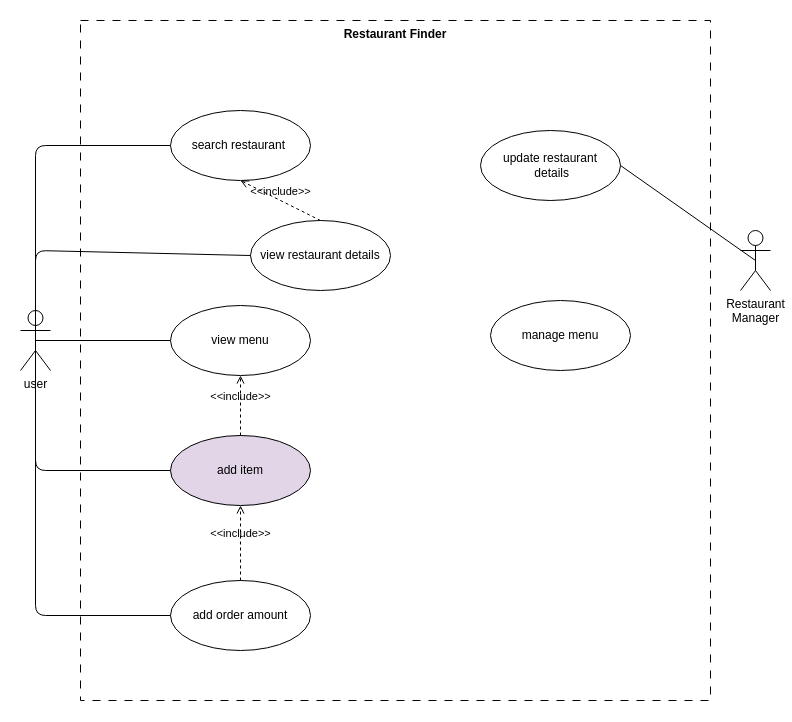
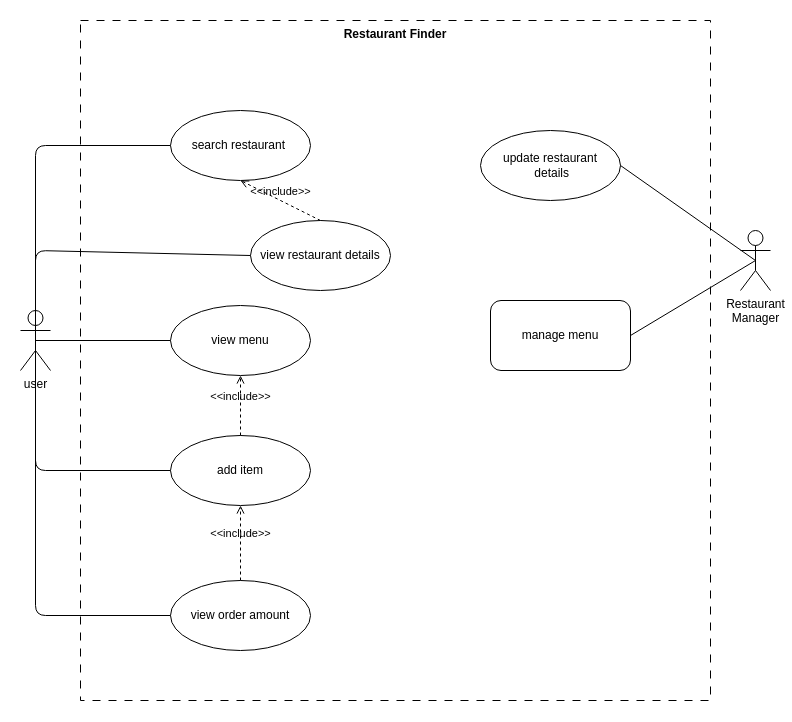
  <mxCell id="0" />
  <mxCell id="1" parent="0" />
  <mxCell id="2" value="Restaurant Finder" style="shape=rect;html=1;verticalAlign=top;fontStyle=1;whiteSpace=wrap;align=center;fillColor=none;dashed=1;dashPattern=8 8;" vertex="1" parent="1"><mxGeometry x="80" y="20" width="630" height="680" as="geometry" /></mxCell>
  <mxCell id="3" value="user" style="shape=umlActor;html=1;verticalLabelPosition=bottom;verticalAlign=top;align=center;" vertex="1" parent="1"><mxGeometry x="20" y="310" width="30" height="60" as="geometry" /></mxCell>
  <mxCell id="4" value="search restaurant&amp;nbsp;" style="ellipse;whiteSpace=wrap;html=1;" vertex="1" parent="1"><mxGeometry x="170" y="110" width="140" height="70" as="geometry" /></mxCell>
  <mxCell id="5" value="view restaurant details" style="ellipse;whiteSpace=wrap;html=1;" vertex="1" parent="1"><mxGeometry x="250" y="220" width="140" height="70" as="geometry" /></mxCell>
  <mxCell id="6" value="Restaurant&lt;div&gt;Manager&lt;/div&gt;&lt;div&gt;&lt;br&gt;&lt;/div&gt;" style="shape=umlActor;html=1;verticalLabelPosition=bottom;verticalAlign=top;align=center;" vertex="1" parent="1"><mxGeometry x="740" y="230" width="30" height="60" as="geometry" /></mxCell>
  <mxCell id="7" value="update restaurant&lt;div&gt;&amp;nbsp;details&lt;/div&gt;" style="ellipse;whiteSpace=wrap;html=1;" vertex="1" parent="1"><mxGeometry x="480" y="130" width="140" height="70" as="geometry" /></mxCell>
  <mxCell id="8" value="view menu" style="ellipse;whiteSpace=wrap;html=1;" vertex="1" parent="1"><mxGeometry x="170" y="305" width="140" height="70" as="geometry" /></mxCell>
- <mxCell id="9" value="manage menu" style="ellipse;whiteSpace=wrap;html=1;" vertex="1" parent="1"><mxGeometry x="490" y="300" width="140" height="70" as="geometry" /></mxCell>
- <mxCell id="10" value="add item" style="ellipse;whiteSpace=wrap;html=1;fillColor=#e1d5e7;" vertex="1" parent="1"><mxGeometry x="170" y="435" width="140" height="70" as="geometry" /></mxCell>
- <mxCell id="11" value="add order amount" style="ellipse;whiteSpace=wrap;html=1;" vertex="1" parent="1"><mxGeometry x="170" y="580" width="140" height="70" as="geometry" /></mxCell>
+ <mxCell id="9" value="manage menu" style="whiteSpace=wrap;html=1;rounded=1;" vertex="1" parent="1"><mxGeometry x="490" y="300" width="140" height="70" as="geometry" /></mxCell>
+ <mxCell id="10" value="add item" style="ellipse;whiteSpace=wrap;html=1;" vertex="1" parent="1"><mxGeometry x="170" y="435" width="140" height="70" as="geometry" /></mxCell>
+ <mxCell id="11" value="view order amount" style="ellipse;whiteSpace=wrap;html=1;" vertex="1" parent="1"><mxGeometry x="170" y="580" width="140" height="70" as="geometry" /></mxCell>
  <mxCell id="12" value="&amp;lt;&amp;lt;include&amp;gt;&amp;gt;" style="edgeStyle=none;html=1;endArrow=open;verticalAlign=bottom;dashed=1;labelBackgroundColor=none;rounded=0;exitX=0.5;exitY=0;exitDx=0;exitDy=0;entryX=0.5;entryY=1;entryDx=0;entryDy=0;" edge="1" parent="1" source="11" target="10"><mxGeometry width="160" relative="1" as="geometry"><mxPoint x="290" y="450" as="sourcePoint" /><mxPoint x="450" y="450" as="targetPoint" /></mxGeometry></mxCell>
  <mxCell id="13" value="&amp;lt;&amp;lt;include&amp;gt;&amp;gt;" style="edgeStyle=none;html=1;endArrow=open;verticalAlign=bottom;dashed=1;labelBackgroundColor=none;rounded=0;exitX=0.5;exitY=0;exitDx=0;exitDy=0;entryX=0.5;entryY=1;entryDx=0;entryDy=0;" edge="1" parent="1" source="10" target="8"><mxGeometry width="160" relative="1" as="geometry"><mxPoint x="250" y="550" as="sourcePoint" /><mxPoint x="250" y="500" as="targetPoint" /></mxGeometry></mxCell>
  <mxCell id="14" value="&amp;lt;&amp;lt;include&amp;gt;&amp;gt;" style="edgeStyle=none;html=1;endArrow=open;verticalAlign=bottom;dashed=1;labelBackgroundColor=none;rounded=0;exitX=0.5;exitY=0;exitDx=0;exitDy=0;entryX=0.5;entryY=1;entryDx=0;entryDy=0;" edge="1" parent="1" source="5" target="4"><mxGeometry width="160" relative="1" as="geometry"><mxPoint x="280" y="280" as="sourcePoint" /><mxPoint x="440" y="280" as="targetPoint" /></mxGeometry></mxCell>
  <mxCell id="15" value="" style="edgeStyle=none;html=1;endArrow=none;verticalAlign=bottom;rounded=1;exitX=0.5;exitY=0.5;exitDx=0;exitDy=0;exitPerimeter=0;entryX=0;entryY=0.5;entryDx=0;entryDy=0;curved=0;" edge="1" parent="1" source="3" target="4"><mxGeometry width="160" relative="1" as="geometry"><mxPoint x="200" y="330" as="sourcePoint" /><mxPoint x="360" y="330" as="targetPoint" /><Array as="points"><mxPoint x="35" y="145" /></Array></mxGeometry></mxCell>
  <mxCell id="16" value="" style="edgeStyle=none;html=1;endArrow=none;verticalAlign=bottom;rounded=1;exitX=0.5;exitY=0.5;exitDx=0;exitDy=0;exitPerimeter=0;entryX=0;entryY=0.5;entryDx=0;entryDy=0;curved=0;" edge="1" parent="1" source="3" target="5"><mxGeometry width="160" relative="1" as="geometry"><mxPoint x="200" y="330" as="sourcePoint" /><mxPoint x="360" y="330" as="targetPoint" /><Array as="points"><mxPoint x="35" y="250" /></Array></mxGeometry></mxCell>
  <mxCell id="17" value="" style="edgeStyle=none;html=1;endArrow=none;verticalAlign=bottom;rounded=0;exitX=0.5;exitY=0.5;exitDx=0;exitDy=0;exitPerimeter=0;entryX=0;entryY=0.5;entryDx=0;entryDy=0;" edge="1" parent="1" source="3" target="8"><mxGeometry width="160" relative="1" as="geometry"><mxPoint x="200" y="510" as="sourcePoint" /><mxPoint x="360" y="510" as="targetPoint" /></mxGeometry></mxCell>
  <mxCell id="18" value="" style="edgeStyle=none;html=1;endArrow=none;verticalAlign=bottom;rounded=1;exitX=0.5;exitY=0.5;exitDx=0;exitDy=0;exitPerimeter=0;entryX=0;entryY=0.5;entryDx=0;entryDy=0;curved=0;" edge="1" parent="1" source="3" target="10"><mxGeometry width="160" relative="1" as="geometry"><mxPoint x="45" y="350" as="sourcePoint" /><mxPoint x="180" y="355" as="targetPoint" /><Array as="points"><mxPoint x="35" y="470" /></Array></mxGeometry></mxCell>
  <mxCell id="19" value="" style="edgeStyle=none;html=1;endArrow=none;verticalAlign=bottom;rounded=1;exitX=0.5;exitY=0.5;exitDx=0;exitDy=0;exitPerimeter=0;entryX=0;entryY=0.5;entryDx=0;entryDy=0;curved=0;" edge="1" parent="1" source="3" target="11"><mxGeometry width="160" relative="1" as="geometry"><mxPoint x="55" y="360" as="sourcePoint" /><mxPoint x="190" y="365" as="targetPoint" /><Array as="points"><mxPoint x="35" y="615" /></Array></mxGeometry></mxCell>
  <mxCell id="20" value="" style="edgeStyle=none;html=1;endArrow=none;verticalAlign=bottom;rounded=0;entryX=0.5;entryY=0.5;entryDx=0;entryDy=0;entryPerimeter=0;exitX=1;exitY=0.5;exitDx=0;exitDy=0;" edge="1" parent="1" source="7" target="6"><mxGeometry width="160" relative="1" as="geometry"><mxPoint x="540" y="305" as="sourcePoint" /><mxPoint x="700" y="305" as="targetPoint" /></mxGeometry></mxCell>
+ <mxCell id="21" value="" style="edgeStyle=none;html=1;endArrow=none;verticalAlign=bottom;rounded=0;exitX=1;exitY=0.5;exitDx=0;exitDy=0;entryX=0.5;entryY=0.5;entryDx=0;entryDy=0;entryPerimeter=0;" edge="1" parent="1" source="9" target="6"><mxGeometry width="160" relative="1" as="geometry"><mxPoint x="65" y="370" as="sourcePoint" /><mxPoint x="200" y="375" as="targetPoint" /></mxGeometry></mxCell>
